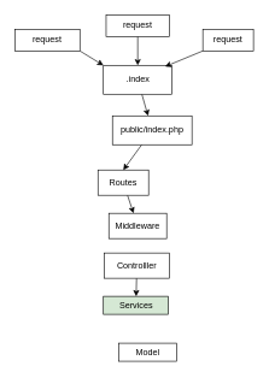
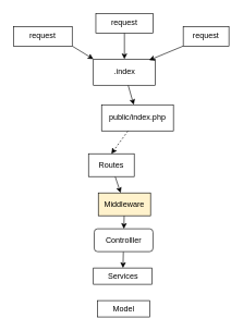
  <mxCell id="0" />
  <mxCell id="1" parent="0" />
  <mxCell id="2" value="" style="edgeStyle=none;html=1;" edge="1" parent="1" source="3" target="5"><mxGeometry relative="1" as="geometry" /></mxCell>
  <mxCell id="3" value="Routes" style="whiteSpace=wrap;html=1;" vertex="1" parent="1"><mxGeometry x="135" y="235" width="70" height="35" as="geometry" /></mxCell>
- <mxCell id="5" value="Middleware" style="whiteSpace=wrap;html=1;" vertex="1" parent="1"><mxGeometry x="150" y="295" width="80" height="35" as="geometry" /></mxCell>
+ <mxCell id="4" value="" style="edgeStyle=none;html=1;" edge="1" parent="1" source="5" target="7"><mxGeometry relative="1" as="geometry" /></mxCell>
+ <mxCell id="5" value="Middleware" style="whiteSpace=wrap;html=1;fillColor=#fff2cc;" vertex="1" parent="1"><mxGeometry x="150" y="295" width="80" height="35" as="geometry" /></mxCell>
  <mxCell id="6" value="" style="edgeStyle=none;html=1;" edge="1" parent="1" source="7" target="8"><mxGeometry relative="1" as="geometry" /></mxCell>
- <mxCell id="7" value="Controlller" style="whiteSpace=wrap;html=1;" vertex="1" parent="1"><mxGeometry x="143.75" y="350" width="90" height="35" as="geometry" /></mxCell>
- <mxCell id="8" value="Services" style="whiteSpace=wrap;html=1;fillColor=#d5e8d4;" vertex="1" parent="1"><mxGeometry x="142.5" y="410" width="90" height="25" as="geometry" /></mxCell>
- <mxCell id="9" value="Model" style="whiteSpace=wrap;html=1;" vertex="1" parent="1"><mxGeometry x="163.75" y="475" width="80" height="25" as="geometry" /></mxCell>
- <mxCell id="10" style="edgeStyle=none;html=1;entryX=0.5;entryY=0;entryDx=0;entryDy=0;" edge="1" parent="1" source="11" target="3"><mxGeometry relative="1" as="geometry" /></mxCell>
+ <mxCell id="7" value="Controlller" style="whiteSpace=wrap;html=1;rounded=1;" vertex="1" parent="1"><mxGeometry x="143.75" y="350" width="90" height="35" as="geometry" /></mxCell>
+ <mxCell id="8" value="Services" style="whiteSpace=wrap;html=1;" vertex="1" parent="1"><mxGeometry x="142.5" y="410" width="90" height="25" as="geometry" /></mxCell>
+ <mxCell id="9" value="Model" style="whiteSpace=wrap;html=1;" vertex="1" parent="1"><mxGeometry x="148.75" y="460" width="80" height="25" as="geometry" /></mxCell>
+ <mxCell id="10" style="edgeStyle=none;html=1;entryX=0.5;entryY=0;entryDx=0;entryDy=0;dashed=1;" edge="1" parent="1" source="11" target="3"><mxGeometry relative="1" as="geometry" /></mxCell>
  <mxCell id="11" value="public/index.php" style="rounded=0;whiteSpace=wrap;html=1;" vertex="1" parent="1"><mxGeometry x="155" y="160" width="110" height="40" as="geometry" /></mxCell>
  <mxCell id="12" style="edgeStyle=none;html=1;" edge="1" parent="1" source="13" target="11"><mxGeometry relative="1" as="geometry" /></mxCell>
  <mxCell id="13" value=".index" style="rounded=0;whiteSpace=wrap;html=1;" vertex="1" parent="1"><mxGeometry x="142.5" y="90" width="95" height="40" as="geometry" /></mxCell>
  <mxCell id="14" style="edgeStyle=none;html=1;entryX=0.5;entryY=0;entryDx=0;entryDy=0;" edge="1" parent="1" source="15" target="13"><mxGeometry relative="1" as="geometry" /></mxCell>
  <mxCell id="15" value="request" style="rounded=0;whiteSpace=wrap;html=1;" vertex="1" parent="1"><mxGeometry x="146.25" y="20" width="87.5" height="30" as="geometry" /></mxCell>
  <mxCell id="16" value="request" style="rounded=0;whiteSpace=wrap;html=1;" vertex="1" parent="1"><mxGeometry x="280" y="40" width="70" height="30" as="geometry" /></mxCell>
  <mxCell id="17" style="edgeStyle=none;html=1;exitX=1;exitY=1;exitDx=0;exitDy=0;entryX=0;entryY=0;entryDx=0;entryDy=0;" edge="1" parent="1" source="18" target="13"><mxGeometry relative="1" as="geometry" /></mxCell>
  <mxCell id="18" value="request" style="rounded=0;whiteSpace=wrap;html=1;" vertex="1" parent="1"><mxGeometry x="20" y="40" width="90" height="30" as="geometry" /></mxCell>
  <mxCell id="19" style="edgeStyle=none;html=1;exitX=0;exitY=1;exitDx=0;exitDy=0;entryX=0.898;entryY=0.042;entryDx=0;entryDy=0;entryPerimeter=0;" edge="1" parent="1" source="16" target="13"><mxGeometry relative="1" as="geometry" /></mxCell>
